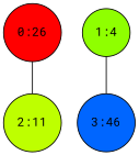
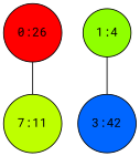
  graph {
    fontname="Roboto Mono"
    node [color=black fontcolor=black fontname="Roboto Mono" shape=circle style=filled]
    edge [fontname="Roboto Mono" weight=15]
    n1 [fillcolor="0, 1, 1" label="0:26"]
-   n2 [fillcolor="0.209621, 1, 1" label="2:11"]
+   n2 [fillcolor="0.209621, 1, 1" label="7:11"]
    n3 [fillcolor="0.240095, 1, 1" label="1:4"]
-   n4 [fillcolor="0.6, 1, 1" label="3:46"]
+   n4 [fillcolor="0.6, 1, 1" label="3:42"]
    n1 -- n2
    n3 -- n4
  }
